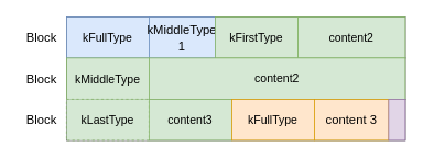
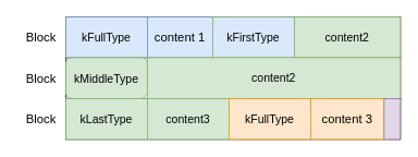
  <mxCell id="0" />
  <mxCell id="1" parent="0" />
  <mxCell id="2" value="" style="rounded=0;whiteSpace=wrap;html=1;" vertex="1" parent="1"><mxGeometry x="80" y="20" width="410" height="50" as="geometry" /></mxCell>
  <mxCell id="3" value="" style="rounded=0;whiteSpace=wrap;html=1;" vertex="1" parent="1"><mxGeometry x="80" y="70" width="410" height="50" as="geometry" /></mxCell>
  <mxCell id="4" value="" style="rounded=0;whiteSpace=wrap;html=1;" vertex="1" parent="1"><mxGeometry x="80" y="120" width="410" height="50" as="geometry" /></mxCell>
  <mxCell id="5" value="&lt;font style=&quot;font-size: 14px;&quot;&gt;kFullType&lt;/font&gt;" style="rounded=0;whiteSpace=wrap;html=1;fontSize=16;fillColor=#dae8fc;strokeColor=#6c8ebf;" vertex="1" parent="1"><mxGeometry x="80" y="20" width="100" height="50" as="geometry" /></mxCell>
- <mxCell id="6" value="&lt;font style=&quot;font-size: 15px;&quot;&gt;kMiddleType 1&lt;/font&gt;" style="rounded=0;whiteSpace=wrap;html=1;fontSize=16;fillColor=#dae8fc;strokeColor=#6c8ebf;" vertex="1" parent="1"><mxGeometry x="180" y="20" width="80" height="50" as="geometry" /></mxCell>
+ <mxCell id="6" value="&lt;font style=&quot;font-size: 15px;&quot;&gt;content 1&lt;/font&gt;" style="rounded=0;whiteSpace=wrap;html=1;fontSize=16;fillColor=#dae8fc;strokeColor=#6c8ebf;" vertex="1" parent="1"><mxGeometry x="180" y="20" width="80" height="50" as="geometry" /></mxCell>
  <mxCell id="7" value="content2" style="rounded=0;whiteSpace=wrap;html=1;fontSize=14;fillColor=#d5e8d4;strokeColor=#82b366;" vertex="1" parent="1"><mxGeometry x="360" y="20" width="130" height="50" as="geometry" /></mxCell>
- <mxCell id="8" value="&lt;font style=&quot;font-size: 14px;&quot;&gt;kMiddleType&lt;/font&gt;" style="rounded=0;whiteSpace=wrap;html=1;fontSize=16;fillColor=#d5e8d4;strokeColor=#82b366;" vertex="1" parent="1"><mxGeometry x="80" y="70" width="100" height="50" as="geometry" /></mxCell>
- <mxCell id="9" value="&lt;span style=&quot;font-size: 14px;&quot;&gt;kFirstType&lt;/span&gt;" style="rounded=0;whiteSpace=wrap;html=1;fontSize=16;fillColor=#d5e8d4;strokeColor=#82b366;" vertex="1" parent="1"><mxGeometry x="260" y="20" width="100" height="50" as="geometry" /></mxCell>
+ <mxCell id="8" value="&lt;font style=&quot;font-size: 14px;&quot;&gt;kMiddleType&lt;/font&gt;" style="whiteSpace=wrap;html=1;fontSize=16;fillColor=#d5e8d4;strokeColor=#82b366;rounded=1;" vertex="1" parent="1"><mxGeometry x="80" y="70" width="100" height="50" as="geometry" /></mxCell>
+ <mxCell id="9" value="&lt;span style=&quot;font-size: 14px;&quot;&gt;kFirstType&lt;/span&gt;" style="rounded=0;whiteSpace=wrap;html=1;fontSize=16;fillColor=#dae8fc;strokeColor=#82b366;" vertex="1" parent="1"><mxGeometry x="260" y="20" width="100" height="50" as="geometry" /></mxCell>
  <mxCell id="10" value="content2" style="rounded=0;whiteSpace=wrap;html=1;fontSize=14;fillColor=#d5e8d4;strokeColor=#82b366;" vertex="1" parent="1"><mxGeometry x="180" y="70" width="310" height="50" as="geometry" /></mxCell>
- <mxCell id="11" value="&lt;font style=&quot;font-size: 14px;&quot;&gt;kLastType&lt;/font&gt;" style="rounded=0;whiteSpace=wrap;html=1;fontSize=16;fillColor=#d5e8d4;strokeColor=#82b366;dashed=1;" vertex="1" parent="1"><mxGeometry x="80" y="120" width="100" height="50" as="geometry" /></mxCell>
+ <mxCell id="11" value="&lt;font style=&quot;font-size: 14px;&quot;&gt;kLastType&lt;/font&gt;" style="rounded=0;whiteSpace=wrap;html=1;fontSize=16;fillColor=#d5e8d4;strokeColor=#82b366;" vertex="1" parent="1"><mxGeometry x="80" y="120" width="100" height="50" as="geometry" /></mxCell>
  <mxCell id="12" value="content3" style="rounded=0;whiteSpace=wrap;html=1;fontSize=14;fillColor=#d5e8d4;strokeColor=#82b366;" vertex="1" parent="1"><mxGeometry x="180" y="120" width="100" height="50" as="geometry" /></mxCell>
  <mxCell id="13" value="&lt;font style=&quot;font-size: 14px;&quot;&gt;kFullType&lt;/font&gt;" style="rounded=0;whiteSpace=wrap;html=1;fontSize=16;fillColor=#ffe6cc;strokeColor=#d79b00;" vertex="1" parent="1"><mxGeometry x="280" y="120" width="100" height="50" as="geometry" /></mxCell>
  <mxCell id="14" value="&lt;font style=&quot;font-size: 15px;&quot;&gt;content 3&lt;/font&gt;" style="rounded=0;whiteSpace=wrap;html=1;fontSize=16;fillColor=#ffe6cc;strokeColor=#d79b00;" vertex="1" parent="1"><mxGeometry x="380" y="120" width="90" height="50" as="geometry" /></mxCell>
  <mxCell id="15" value="" style="rounded=0;whiteSpace=wrap;html=1;fontSize=15;fillColor=#e1d5e7;strokeColor=#9673a6;" vertex="1" parent="1"><mxGeometry x="470" y="120" width="20" height="50" as="geometry" /></mxCell>
  <mxCell id="16" value="Block" style="text;html=1;strokeColor=none;fillColor=none;align=center;verticalAlign=middle;whiteSpace=wrap;rounded=0;fontSize=15;" vertex="1" parent="1"><mxGeometry x="20" y="30" width="60" height="30" as="geometry" /></mxCell>
  <mxCell id="17" value="Block" style="text;html=1;strokeColor=none;fillColor=none;align=center;verticalAlign=middle;whiteSpace=wrap;rounded=0;fontSize=15;" vertex="1" parent="1"><mxGeometry x="20" y="80" width="60" height="30" as="geometry" /></mxCell>
  <mxCell id="18" value="Block" style="text;html=1;strokeColor=none;fillColor=none;align=center;verticalAlign=middle;whiteSpace=wrap;rounded=0;fontSize=15;" vertex="1" parent="1"><mxGeometry x="20" y="130" width="60" height="30" as="geometry" /></mxCell>
